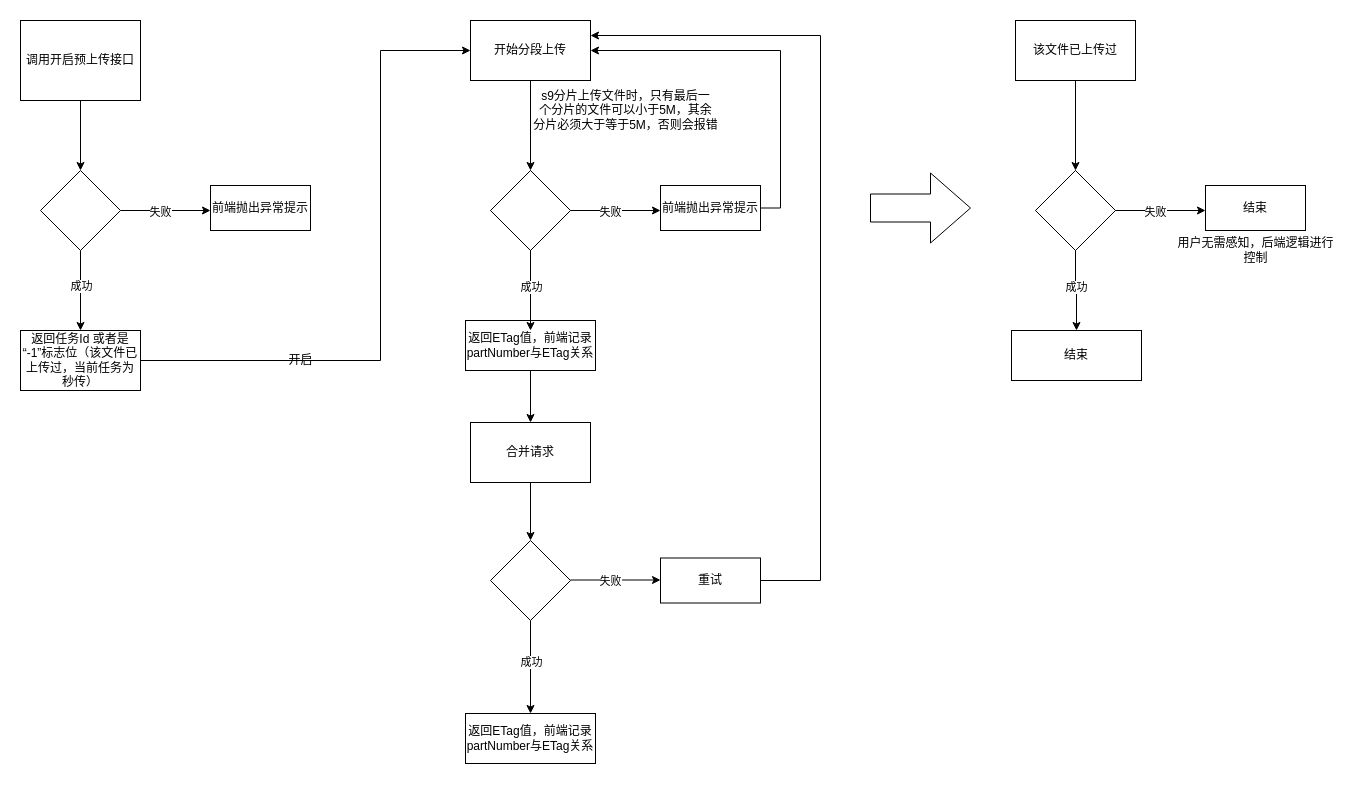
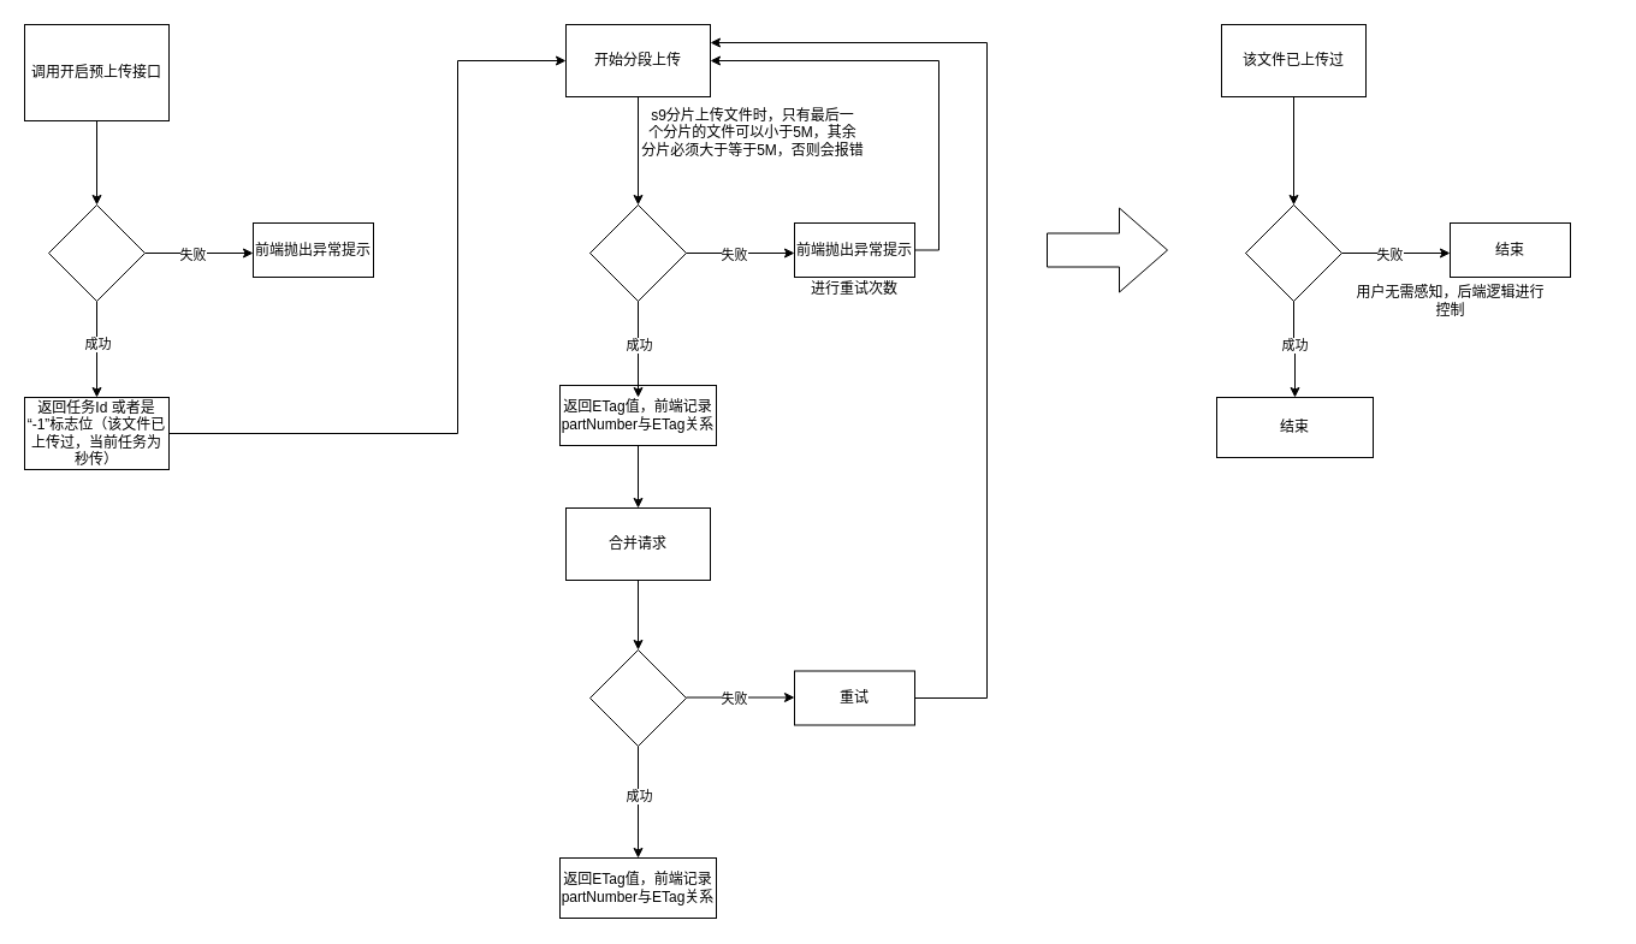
  <mxCell id="0" />
  <mxCell id="1" parent="0" />
  <mxCell id="2" style="edgeStyle=orthogonalEdgeStyle;rounded=0;orthogonalLoop=1;jettySize=auto;html=1;exitX=0.5;exitY=1;exitDx=0;exitDy=0;entryX=0.5;entryY=0;entryDx=0;entryDy=0;" parent="1" source="3" target="8" edge="1"><mxGeometry relative="1" as="geometry"><mxPoint x="80" y="170" as="targetPoint" /></mxGeometry></mxCell>
  <mxCell id="3" value="调用开启预上传接口" style="rounded=0;whiteSpace=wrap;html=1;" parent="1" vertex="1"><mxGeometry x="20" y="20" width="120" height="80" as="geometry" /></mxCell>
  <mxCell id="4" style="edgeStyle=orthogonalEdgeStyle;rounded=0;orthogonalLoop=1;jettySize=auto;html=1;exitX=1;exitY=0.5;exitDx=0;exitDy=0;" parent="1" source="8" edge="1"><mxGeometry relative="1" as="geometry"><mxPoint x="210" y="210" as="targetPoint" /></mxGeometry></mxCell>
  <mxCell id="5" value="失败" style="edgeLabel;html=1;align=center;verticalAlign=middle;resizable=0;points=[];" parent="4" vertex="1" connectable="0"><mxGeometry x="-0.142" y="-1" relative="1" as="geometry"><mxPoint as="offset" /></mxGeometry></mxCell>
  <mxCell id="6" style="edgeStyle=orthogonalEdgeStyle;rounded=0;orthogonalLoop=1;jettySize=auto;html=1;exitX=0.5;exitY=1;exitDx=0;exitDy=0;entryX=0.5;entryY=0;entryDx=0;entryDy=0;" parent="1" source="8" target="10" edge="1"><mxGeometry relative="1" as="geometry"><mxPoint x="80" y="300" as="targetPoint" /></mxGeometry></mxCell>
  <mxCell id="7" value="成功" style="edgeLabel;html=1;align=center;verticalAlign=middle;resizable=0;points=[];" parent="6" vertex="1" connectable="0"><mxGeometry x="-0.116" relative="1" as="geometry"><mxPoint as="offset" /></mxGeometry></mxCell>
  <mxCell id="8" value="" style="rhombus;whiteSpace=wrap;html=1;" parent="1" vertex="1"><mxGeometry x="40" y="170" width="80" height="80" as="geometry" /></mxCell>
  <mxCell id="9" style="edgeStyle=orthogonalEdgeStyle;rounded=0;orthogonalLoop=1;jettySize=auto;html=1;exitX=1;exitY=0.5;exitDx=0;exitDy=0;entryX=0;entryY=0.5;entryDx=0;entryDy=0;" edge="1" parent="1" source="10" target="22"><mxGeometry relative="1" as="geometry"><Array as="points"><mxPoint x="380" y="360" /><mxPoint x="380" y="50" /></Array></mxGeometry></mxCell>
  <mxCell id="10" value="返回任务Id 或者是 “-1”标志位（该文件已上传过，当前任务为秒传）" style="rounded=0;whiteSpace=wrap;html=1;" parent="1" vertex="1"><mxGeometry x="20" y="330" width="120" height="60" as="geometry" /></mxCell>
  <mxCell id="11" value="前端抛出异常提示" style="rounded=0;whiteSpace=wrap;html=1;" parent="1" vertex="1"><mxGeometry x="210" y="185" width="100" height="45" as="geometry" /></mxCell>
  <mxCell id="12" style="edgeStyle=orthogonalEdgeStyle;rounded=0;orthogonalLoop=1;jettySize=auto;html=1;exitX=0.5;exitY=1;exitDx=0;exitDy=0;entryX=0.5;entryY=0;entryDx=0;entryDy=0;" parent="1" source="13" target="16" edge="1"><mxGeometry relative="1" as="geometry"><mxPoint x="530" y="170" as="targetPoint" /></mxGeometry></mxCell>
  <mxCell id="13" value="开始分段上传" style="rounded=0;whiteSpace=wrap;html=1;" parent="1" vertex="1"><mxGeometry x="470" y="20" width="120" height="60" as="geometry" /></mxCell>
  <mxCell id="14" style="edgeStyle=orthogonalEdgeStyle;rounded=0;orthogonalLoop=1;jettySize=auto;html=1;exitX=1;exitY=0.5;exitDx=0;exitDy=0;" parent="1" source="16" edge="1"><mxGeometry relative="1" as="geometry"><mxPoint x="660" y="210" as="targetPoint" /></mxGeometry></mxCell>
  <mxCell id="15" value="失败" style="edgeLabel;html=1;align=center;verticalAlign=middle;resizable=0;points=[];" parent="14" vertex="1" connectable="0"><mxGeometry x="-0.142" y="-1" relative="1" as="geometry"><mxPoint as="offset" /></mxGeometry></mxCell>
  <mxCell id="16" value="" style="rhombus;whiteSpace=wrap;html=1;" parent="1" vertex="1"><mxGeometry x="490" y="170" width="80" height="80" as="geometry" /></mxCell>
  <mxCell id="17" style="edgeStyle=orthogonalEdgeStyle;rounded=0;orthogonalLoop=1;jettySize=auto;html=1;exitX=0.5;exitY=1;exitDx=0;exitDy=0;entryX=0.5;entryY=0;entryDx=0;entryDy=0;" edge="1" parent="1" source="18" target="42"><mxGeometry relative="1" as="geometry"><mxPoint x="530" y="430" as="targetPoint" /></mxGeometry></mxCell>
  <mxCell id="18" value="返回ETag值，前端记录&lt;br&gt;partNumber与ETag关系" style="rounded=0;whiteSpace=wrap;html=1;" parent="1" vertex="1"><mxGeometry x="465" y="320" width="130" height="50" as="geometry" /></mxCell>
  <mxCell id="19" style="edgeStyle=orthogonalEdgeStyle;rounded=0;orthogonalLoop=1;jettySize=auto;html=1;exitX=1;exitY=0.5;exitDx=0;exitDy=0;entryX=1;entryY=0.5;entryDx=0;entryDy=0;" parent="1" source="20" target="22" edge="1"><mxGeometry relative="1" as="geometry"><mxPoint x="800" y="208" as="targetPoint" /></mxGeometry></mxCell>
  <mxCell id="20" value="前端抛出异常提示" style="rounded=0;whiteSpace=wrap;html=1;" parent="1" vertex="1"><mxGeometry x="660" y="185" width="100" height="45" as="geometry" /></mxCell>
  <mxCell id="21" value="" style="html=1;shadow=0;dashed=0;align=center;verticalAlign=middle;shape=mxgraph.arrows2.arrow;dy=0.6;dx=40;notch=0;" parent="1" vertex="1"><mxGeometry x="870" y="172.5" width="100" height="70" as="geometry" /></mxCell>
  <mxCell id="22" value="开始分段上传" style="rounded=0;whiteSpace=wrap;html=1;" parent="1" vertex="1"><mxGeometry x="470" y="20" width="120" height="60" as="geometry" /></mxCell>
  <mxCell id="23" value="" style="rhombus;whiteSpace=wrap;html=1;" parent="1" vertex="1"><mxGeometry x="490" y="170" width="80" height="80" as="geometry" /></mxCell>
  <mxCell id="24" style="edgeStyle=orthogonalEdgeStyle;rounded=0;orthogonalLoop=1;jettySize=auto;html=1;exitX=0.5;exitY=1;exitDx=0;exitDy=0;entryX=0.5;entryY=0;entryDx=0;entryDy=0;" parent="1" source="23" edge="1"><mxGeometry relative="1" as="geometry"><mxPoint x="530" y="330" as="targetPoint" /></mxGeometry></mxCell>
  <mxCell id="25" value="成功" style="edgeLabel;html=1;align=center;verticalAlign=middle;resizable=0;points=[];" parent="24" vertex="1" connectable="0"><mxGeometry x="-0.116" relative="1" as="geometry"><mxPoint as="offset" /></mxGeometry></mxCell>
  <mxCell id="26" value="s9分片上传文件时，只有最后一&lt;br&gt;个分片的文件可以小于5M，其余&lt;br&gt;分片必须大于等于5M，否则会报错" style="text;html=1;align=center;verticalAlign=middle;resizable=0;points=[];autosize=1;strokeColor=none;fillColor=none;" parent="1" vertex="1"><mxGeometry x="520" y="80" width="210" height="60" as="geometry" /></mxCell>
- <mxCell id="28" value="开启" style="text;html=1;align=center;verticalAlign=middle;resizable=0;points=[];autosize=1;strokeColor=none;fillColor=none;" vertex="1" parent="1"><mxGeometry x="275" y="345" width="50" height="30" as="geometry" /></mxCell>
+ <mxCell id="27" value="进行重试次数" style="text;html=1;strokeColor=none;fillColor=none;align=center;verticalAlign=middle;whiteSpace=wrap;rounded=0;" parent="1" vertex="1"><mxGeometry x="670" y="230" width="80" height="20" as="geometry" /></mxCell>
  <mxCell id="29" style="edgeStyle=orthogonalEdgeStyle;rounded=0;orthogonalLoop=1;jettySize=auto;html=1;exitX=0.5;exitY=1;exitDx=0;exitDy=0;entryX=0.5;entryY=0;entryDx=0;entryDy=0;" edge="1" parent="1" source="30" target="33"><mxGeometry relative="1" as="geometry"><mxPoint x="1075" y="170" as="targetPoint" /></mxGeometry></mxCell>
  <mxCell id="30" value="开始分段上传" style="rounded=0;whiteSpace=wrap;html=1;" vertex="1" parent="1"><mxGeometry x="1015" y="20" width="120" height="60" as="geometry" /></mxCell>
  <mxCell id="31" style="edgeStyle=orthogonalEdgeStyle;rounded=0;orthogonalLoop=1;jettySize=auto;html=1;exitX=1;exitY=0.5;exitDx=0;exitDy=0;" edge="1" parent="1" source="33"><mxGeometry relative="1" as="geometry"><mxPoint x="1205" y="210" as="targetPoint" /></mxGeometry></mxCell>
  <mxCell id="32" value="失败" style="edgeLabel;html=1;align=center;verticalAlign=middle;resizable=0;points=[];" vertex="1" connectable="0" parent="31"><mxGeometry x="-0.142" y="-1" relative="1" as="geometry"><mxPoint as="offset" /></mxGeometry></mxCell>
  <mxCell id="33" value="" style="rhombus;whiteSpace=wrap;html=1;" vertex="1" parent="1"><mxGeometry x="1035" y="170" width="80" height="80" as="geometry" /></mxCell>
  <mxCell id="34" value="结束" style="rounded=0;whiteSpace=wrap;html=1;" vertex="1" parent="1"><mxGeometry x="1011" y="330" width="130" height="50" as="geometry" /></mxCell>
  <mxCell id="35" value="结束" style="rounded=0;whiteSpace=wrap;html=1;" vertex="1" parent="1"><mxGeometry x="1205" y="185" width="100" height="45" as="geometry" /></mxCell>
  <mxCell id="36" value="该文件已上传过" style="rounded=0;whiteSpace=wrap;html=1;" vertex="1" parent="1"><mxGeometry x="1015" y="20" width="120" height="60" as="geometry" /></mxCell>
  <mxCell id="37" value="" style="rhombus;whiteSpace=wrap;html=1;" vertex="1" parent="1"><mxGeometry x="1035" y="170" width="80" height="80" as="geometry" /></mxCell>
  <mxCell id="38" style="edgeStyle=orthogonalEdgeStyle;rounded=0;orthogonalLoop=1;jettySize=auto;html=1;exitX=0.5;exitY=1;exitDx=0;exitDy=0;" edge="1" parent="1" source="37" target="34"><mxGeometry relative="1" as="geometry"><mxPoint x="1075" y="330" as="targetPoint" /></mxGeometry></mxCell>
  <mxCell id="39" value="成功" style="edgeLabel;html=1;align=center;verticalAlign=middle;resizable=0;points=[];" vertex="1" connectable="0" parent="38"><mxGeometry x="-0.116" relative="1" as="geometry"><mxPoint as="offset" /></mxGeometry></mxCell>
- <mxCell id="40" value="用户无需感知，后端逻辑进行控制" style="text;html=1;strokeColor=none;fillColor=none;align=center;verticalAlign=middle;whiteSpace=wrap;rounded=0;" vertex="1" parent="1"><mxGeometry x="1172.5" y="240" width="165" height="20" as="geometry" /></mxCell>
+ <mxCell id="40" value="用户无需感知，后端逻辑进行控制" style="text;html=1;strokeColor=none;fillColor=none;align=center;verticalAlign=middle;whiteSpace=wrap;rounded=0;" vertex="1" parent="1"><mxGeometry x="1122.5" y="240" width="165" height="20" as="geometry" /></mxCell>
  <mxCell id="41" style="edgeStyle=orthogonalEdgeStyle;rounded=0;orthogonalLoop=1;jettySize=auto;html=1;exitX=0.5;exitY=1;exitDx=0;exitDy=0;" edge="1" parent="1" source="42" target="43"><mxGeometry relative="1" as="geometry" /></mxCell>
  <mxCell id="42" value="合并请求" style="rounded=0;whiteSpace=wrap;html=1;" vertex="1" parent="1"><mxGeometry x="470" y="422" width="120" height="60" as="geometry" /></mxCell>
  <mxCell id="43" value="" style="rhombus;whiteSpace=wrap;html=1;" vertex="1" parent="1"><mxGeometry x="490" y="540" width="80" height="80" as="geometry" /></mxCell>
  <mxCell id="44" value="返回ETag值，前端记录&lt;br&gt;partNumber与ETag关系" style="rounded=0;whiteSpace=wrap;html=1;" vertex="1" parent="1"><mxGeometry x="465" y="713" width="130" height="50" as="geometry" /></mxCell>
  <mxCell id="45" style="edgeStyle=orthogonalEdgeStyle;rounded=0;orthogonalLoop=1;jettySize=auto;html=1;exitX=1;exitY=0.5;exitDx=0;exitDy=0;entryX=1;entryY=0.25;entryDx=0;entryDy=0;" edge="1" parent="1" source="46" target="22"><mxGeometry relative="1" as="geometry"><Array as="points"><mxPoint x="820" y="580" /><mxPoint x="820" y="35" /></Array></mxGeometry></mxCell>
  <mxCell id="46" value="重试" style="rounded=0;whiteSpace=wrap;html=1;" vertex="1" parent="1"><mxGeometry x="660" y="557.5" width="100" height="45" as="geometry" /></mxCell>
  <mxCell id="47" style="edgeStyle=orthogonalEdgeStyle;rounded=0;orthogonalLoop=1;jettySize=auto;html=1;" edge="1" parent="1"><mxGeometry relative="1" as="geometry"><mxPoint x="660" y="579.5" as="targetPoint" /><mxPoint x="570" y="579.5" as="sourcePoint" /></mxGeometry></mxCell>
  <mxCell id="48" value="失败" style="edgeLabel;html=1;align=center;verticalAlign=middle;resizable=0;points=[];" vertex="1" connectable="0" parent="47"><mxGeometry x="-0.142" y="-1" relative="1" as="geometry"><mxPoint as="offset" /></mxGeometry></mxCell>
  <mxCell id="49" style="edgeStyle=orthogonalEdgeStyle;rounded=0;orthogonalLoop=1;jettySize=auto;html=1;exitX=0.5;exitY=1;exitDx=0;exitDy=0;entryX=0.5;entryY=0;entryDx=0;entryDy=0;" edge="1" parent="1" target="44"><mxGeometry relative="1" as="geometry"><mxPoint x="600" y="690" as="targetPoint" /><mxPoint x="529.5" y="620" as="sourcePoint" /><Array as="points"><mxPoint x="530" y="713" /></Array></mxGeometry></mxCell>
  <mxCell id="50" value="成功" style="edgeLabel;html=1;align=center;verticalAlign=middle;resizable=0;points=[];" vertex="1" connectable="0" parent="49"><mxGeometry x="-0.116" relative="1" as="geometry"><mxPoint as="offset" /></mxGeometry></mxCell>
